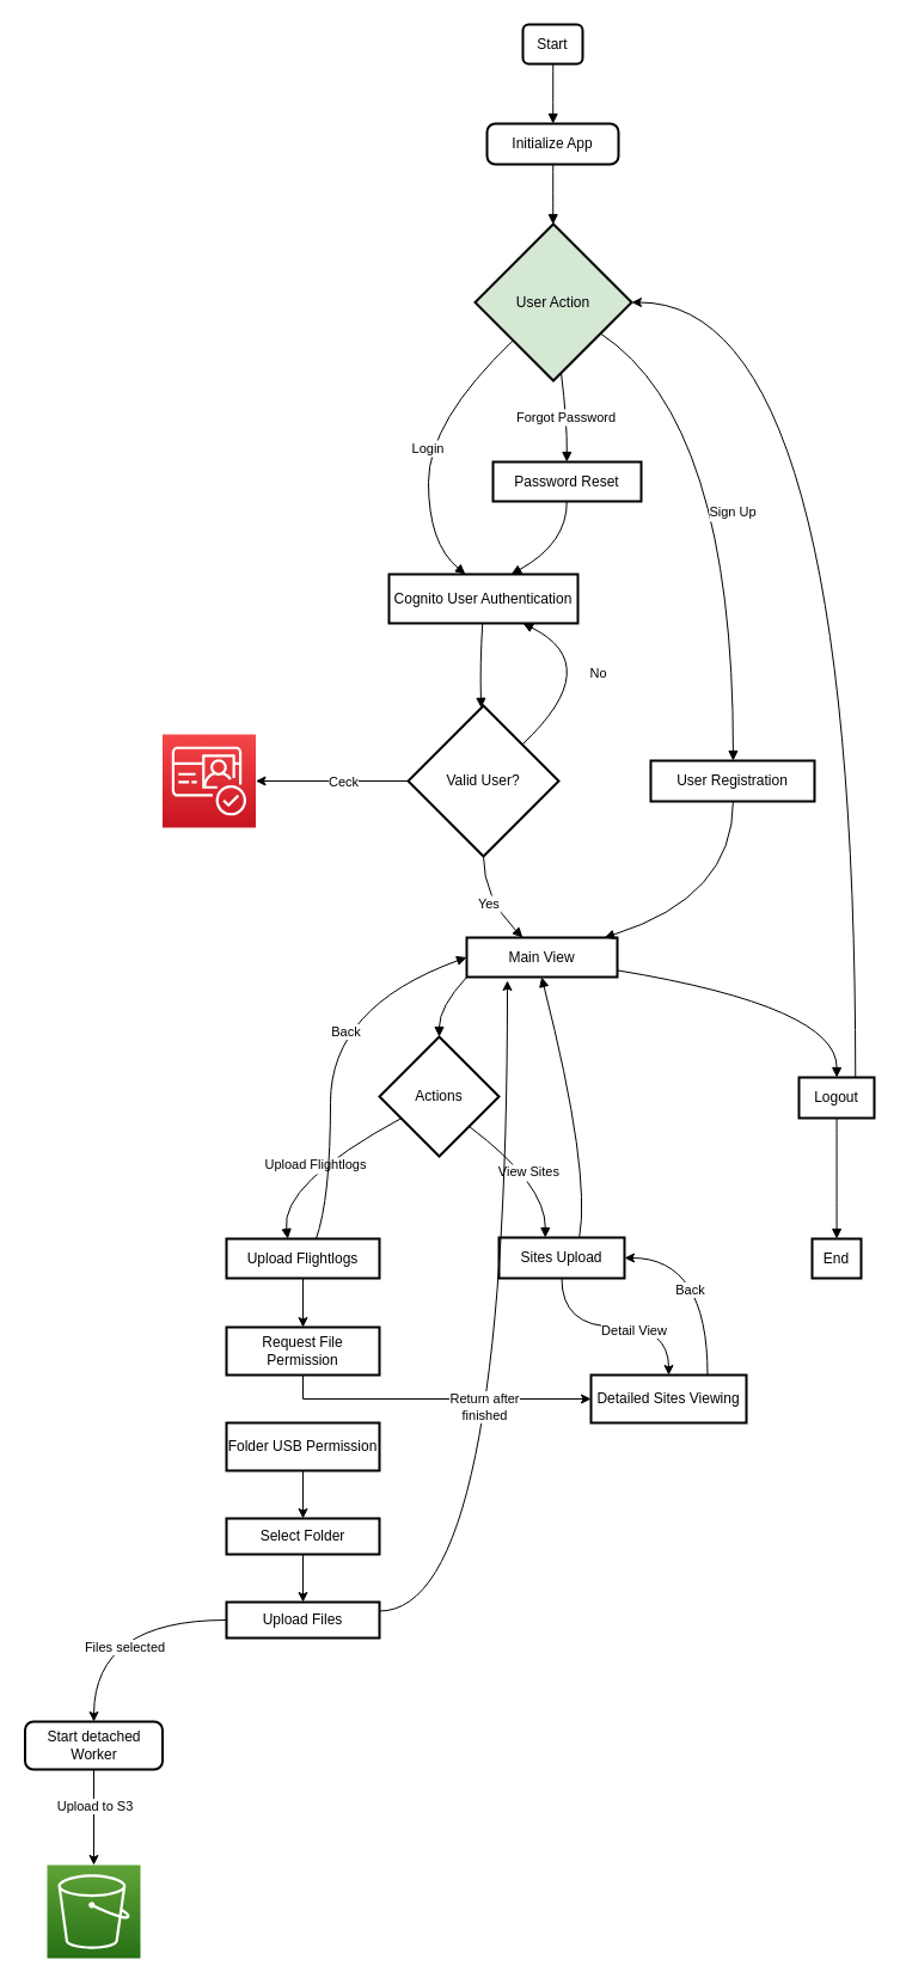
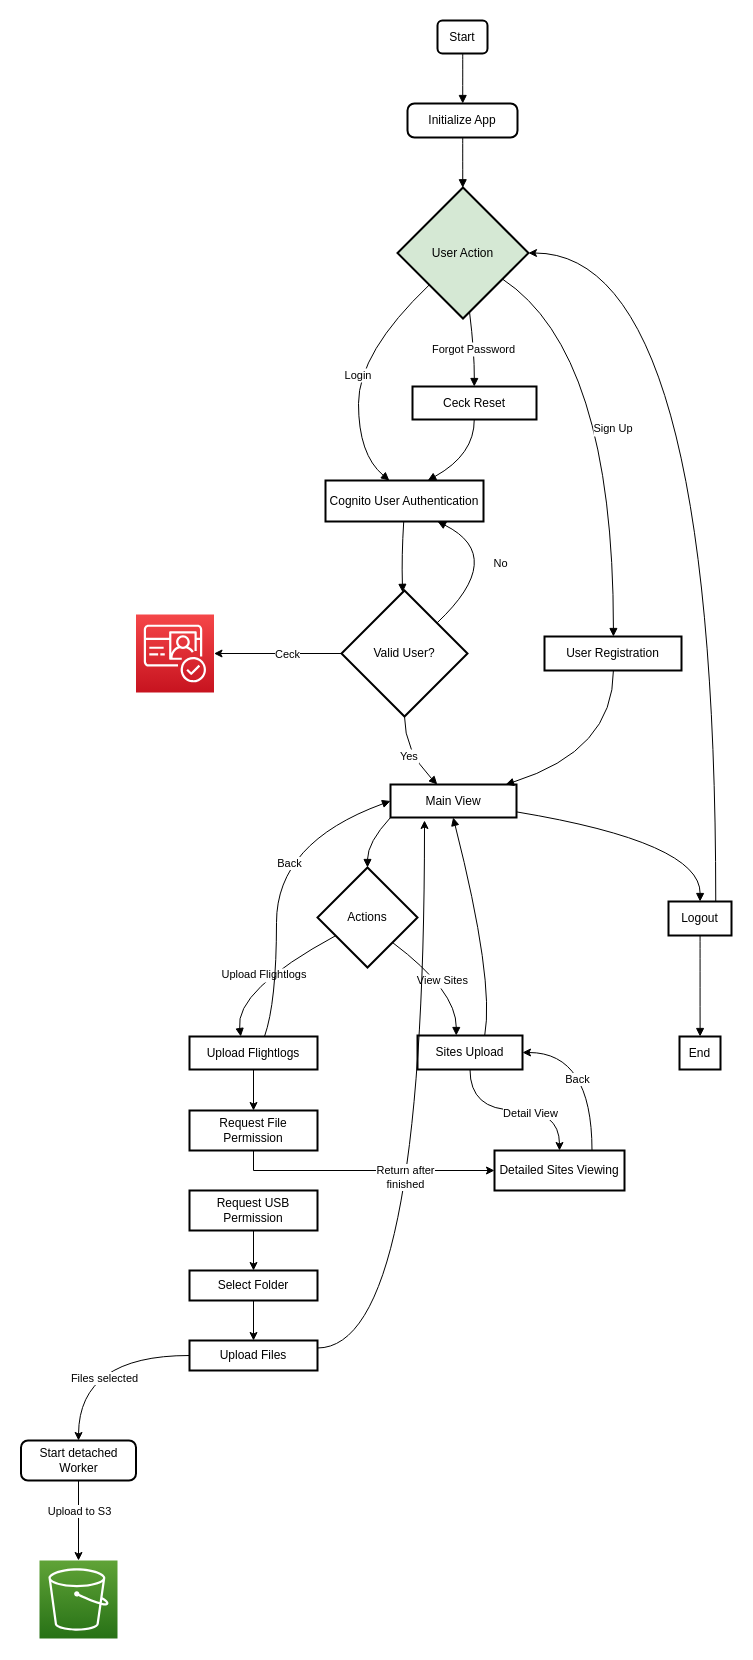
  <mxCell id="0" />
  <mxCell id="1" parent="0" />
  <mxCell id="2" value="Start" style="whiteSpace=wrap;strokeWidth=2;rounded=1;" parent="1" vertex="1"><mxGeometry x="437" width="50" height="33" as="geometry" y="20" /></mxCell>
  <mxCell id="3" value="Initialize App" style="rounded=1;absoluteArcSize=1;arcSize=14;whiteSpace=wrap;strokeWidth=2;" parent="1" vertex="1"><mxGeometry x="407" y="103" width="110" height="34" as="geometry" /></mxCell>
  <mxCell id="4" value="User Action" style="rhombus;strokeWidth=2;whiteSpace=wrap;fillColor=#d5e8d4;" parent="1" vertex="1"><mxGeometry x="397" y="187" width="131" height="131" as="geometry" /></mxCell>
  <mxCell id="5" value="Cognito User Authentication" style="whiteSpace=wrap;strokeWidth=2;" parent="1" vertex="1"><mxGeometry x="325" y="480" width="158" height="41" as="geometry" /></mxCell>
  <mxCell id="6" value="User Registration" style="whiteSpace=wrap;strokeWidth=2;" parent="1" vertex="1"><mxGeometry x="544" y="636" width="137" height="34" as="geometry" /></mxCell>
  <mxCell id="7" style="edgeStyle=orthogonalEdgeStyle;rounded=0;orthogonalLoop=1;jettySize=auto;html=1;exitX=0;exitY=0.5;exitDx=0;exitDy=0;entryX=1;entryY=0.5;entryDx=0;entryDy=0;entryPerimeter=0;" edge="1" parent="1" source="9" target="57"><mxGeometry relative="1" as="geometry" /></mxCell>
  <mxCell id="8" value="Ceck" style="edgeLabel;html=1;align=center;verticalAlign=middle;resizable=0;points=[];" vertex="1" connectable="0" parent="7"><mxGeometry x="-0.137" relative="1" as="geometry"><mxPoint as="offset" /></mxGeometry></mxCell>
  <mxCell id="9" value="Valid User?" style="rhombus;strokeWidth=2;whiteSpace=wrap;" parent="1" vertex="1"><mxGeometry x="341" y="590" width="126" height="126" as="geometry" /></mxCell>
  <mxCell id="10" value="Main View" style="whiteSpace=wrap;strokeWidth=2;fillStyle=solid;fillColor=#FFFFFF;" parent="1" vertex="1"><mxGeometry x="390" y="784" width="126" height="33" as="geometry" /></mxCell>
- <mxCell id="11" value="Password Reset" style="whiteSpace=wrap;strokeWidth=2;" parent="1" vertex="1"><mxGeometry x="412" y="386" width="124" height="33" as="geometry" /></mxCell>
+ <mxCell id="11" value="Ceck Reset" style="whiteSpace=wrap;strokeWidth=2;" parent="1" vertex="1"><mxGeometry x="412" y="386" width="124" height="33" as="geometry" /></mxCell>
  <mxCell id="12" value="Actions" style="rhombus;strokeWidth=2;whiteSpace=wrap;" parent="1" vertex="1"><mxGeometry x="317" y="867" width="100" height="100" as="geometry" /></mxCell>
  <mxCell id="13" style="edgeStyle=orthogonalEdgeStyle;rounded=0;orthogonalLoop=1;jettySize=auto;html=1;exitX=0.5;exitY=1;exitDx=0;exitDy=0;entryX=0.5;entryY=0;entryDx=0;entryDy=0;" edge="1" parent="1" source="14" target="40"><mxGeometry relative="1" as="geometry" /></mxCell>
  <mxCell id="14" value="Upload Flightlogs" style="whiteSpace=wrap;strokeWidth=2;" parent="1" vertex="1"><mxGeometry x="189" y="1036" width="128" height="33" as="geometry" /></mxCell>
  <mxCell id="15" style="orthogonalLoop=1;jettySize=auto;html=1;exitX=0.5;exitY=1;exitDx=0;exitDy=0;entryX=0.5;entryY=0;entryDx=0;entryDy=0;edgeStyle=orthogonalEdgeStyle;curved=1;" edge="1" parent="1" source="17" target="54"><mxGeometry relative="1" as="geometry" /></mxCell>
  <mxCell id="16" value="Detail View" style="edgeLabel;html=1;align=center;verticalAlign=middle;resizable=0;points=[];" vertex="1" connectable="0" parent="15"><mxGeometry x="0.173" y="-2" relative="1" as="geometry"><mxPoint y="1" as="offset" /></mxGeometry></mxCell>
  <mxCell id="17" value="Sites Upload" style="whiteSpace=wrap;strokeWidth=2;" parent="1" vertex="1"><mxGeometry x="417" y="1035" width="105" height="34" as="geometry" /></mxCell>
  <mxCell id="18" style="edgeStyle=orthogonalEdgeStyle;orthogonalLoop=1;jettySize=auto;html=1;exitX=0.75;exitY=0;exitDx=0;exitDy=0;entryX=1;entryY=0.5;entryDx=0;entryDy=0;curved=1;" edge="1" parent="1" source="19" target="4"><mxGeometry relative="1" as="geometry" /></mxCell>
  <mxCell id="19" value="Logout" style="whiteSpace=wrap;strokeWidth=2;" parent="1" vertex="1"><mxGeometry x="668" y="901" width="63" height="34" as="geometry" /></mxCell>
  <mxCell id="20" value="End" style="whiteSpace=wrap;strokeWidth=2;" parent="1" vertex="1"><mxGeometry x="679" y="1036" width="41" height="33" as="geometry" /></mxCell>
  <mxCell id="21" value="" style="curved=1;startArrow=none;endArrow=block;exitX=0.505;exitY=1.012;entryX=0.502;entryY=0.012;" parent="1" source="2" target="3" edge="1"><mxGeometry relative="1" as="geometry"><Array as="points" /></mxGeometry></mxCell>
  <mxCell id="22" value="" style="curved=1;startArrow=none;endArrow=block;exitX=0.502;exitY=0.999;entryX=0.498;entryY=-0.0;" parent="1" source="3" target="4" edge="1"><mxGeometry relative="1" as="geometry"><Array as="points" /></mxGeometry></mxCell>
  <mxCell id="23" value="Login" style="curved=1;startArrow=none;endArrow=block;exitX=-0.0;exitY=0.973;entryX=0.405;entryY=0.004;" parent="1" source="4" target="5" edge="1"><mxGeometry relative="1" as="geometry"><Array as="points"><mxPoint x="358" y="352" /><mxPoint x="358" y="454" /></Array></mxGeometry></mxCell>
  <mxCell id="24" value="Sign Up" style="curved=1;startArrow=none;endArrow=block;exitX=0.997;exitY=0.828;entryX=0.503;entryY=-0.001;" parent="1" source="4" target="6" edge="1"><mxGeometry relative="1" as="geometry"><Array as="points"><mxPoint x="613" y="352" /></Array></mxGeometry></mxCell>
  <mxCell id="25" value="" style="curved=1;startArrow=none;endArrow=block;exitX=0.495;exitY=1.016;entryX=0.485;entryY=-0.001;" parent="1" source="5" target="9" edge="1"><mxGeometry relative="1" as="geometry"><Array as="points"><mxPoint x="401" y="556" /></Array></mxGeometry></mxCell>
  <mxCell id="26" value="Yes" style="curved=1;startArrow=none;endArrow=block;entryX=0.371;entryY=-0.001;exitX=0.5;exitY=1;exitDx=0;exitDy=0;" parent="1" source="9" target="10" edge="1"><mxGeometry relative="1" as="geometry"><Array as="points"><mxPoint x="404" y="750" /></Array><mxPoint x="404" y="690" as="sourcePoint" /></mxGeometry></mxCell>
  <mxCell id="27" value="No" style="curved=1;startArrow=none;endArrow=block;exitX=1.001;exitY=0.029;entryX=0.716;entryY=1.016;" parent="1" source="9" target="5" edge="1"><mxGeometry relative="1" as="geometry"><Array as="points"><mxPoint x="507" y="556" /></Array></mxGeometry></mxCell>
  <mxCell id="28" value="" style="curved=1;startArrow=none;endArrow=block;exitX=0.503;exitY=0.987;entryX=0.914;entryY=-0.001;" parent="1" source="6" target="10" edge="1"><mxGeometry relative="1" as="geometry"><Array as="points"><mxPoint x="613" y="750" /></Array></mxGeometry></mxCell>
  <mxCell id="29" value="Forgot Password" style="curved=1;startArrow=none;endArrow=block;exitX=0.555;exitY=0.997;entryX=0.498;entryY=0.005;" parent="1" source="4" target="11" edge="1"><mxGeometry relative="1" as="geometry"><Array as="points"><mxPoint x="474" y="352" /></Array></mxGeometry></mxCell>
  <mxCell id="30" value="" style="curved=1;startArrow=none;endArrow=block;exitX=0.498;exitY=1.017;entryX=0.646;entryY=0.004;" parent="1" source="11" target="5" edge="1"><mxGeometry relative="1" as="geometry"><Array as="points"><mxPoint x="474" y="454" /></Array></mxGeometry></mxCell>
  <mxCell id="31" value="" style="curved=1;startArrow=none;endArrow=block;exitX=0;exitY=1;entryX=0.5;entryY=0;entryDx=0;entryDy=0;exitDx=0;exitDy=0;" parent="1" source="10" target="12" edge="1"><mxGeometry relative="1" as="geometry"><Array as="points"><mxPoint x="367" y="842" /></Array></mxGeometry></mxCell>
  <mxCell id="32" value="Upload Flightlogs" style="curved=1;startArrow=none;endArrow=block;exitX=0.001;exitY=0.785;entryX=0.403;entryY=0.011;" parent="1" source="12" target="14" edge="1"><mxGeometry relative="1" as="geometry"><Array as="points"><mxPoint x="234" y="990" /></Array></mxGeometry></mxCell>
  <mxCell id="33" value="View Sites" style="curved=1;startArrow=none;endArrow=block;exitX=1;exitY=1;entryX=0.371;entryY=0.008;exitDx=0;exitDy=0;" parent="1" source="12" target="17" edge="1"><mxGeometry relative="1" as="geometry"><Array as="points"><mxPoint x="456" y="990" /></Array></mxGeometry></mxCell>
  <mxCell id="34" value="" style="curved=1;startArrow=none;endArrow=block;exitX=0.584;exitY=0.011;entryX=0;entryY=0.5;entryDx=0;entryDy=0;" parent="1" source="14" target="10" edge="1"><mxGeometry relative="1" as="geometry"><Array as="points"><mxPoint x="276" y="1002" /><mxPoint x="276" y="842" /></Array><mxPoint x="384" y="801" as="targetPoint" /></mxGeometry></mxCell>
  <mxCell id="35" value="Back" style="edgeLabel;html=1;align=center;verticalAlign=middle;resizable=0;points=[];" vertex="1" connectable="0" parent="34"><mxGeometry x="0.11" y="-12" relative="1" as="geometry"><mxPoint as="offset" /></mxGeometry></mxCell>
  <mxCell id="36" value="" style="curved=1;startArrow=none;endArrow=block;exitX=0.638;exitY=0.008;entryX=0.497;entryY=1.012;" parent="1" source="17" target="10" edge="1"><mxGeometry relative="1" as="geometry"><Array as="points"><mxPoint x="494" y="980" /></Array></mxGeometry></mxCell>
  <mxCell id="37" value="" style="curved=1;startArrow=none;endArrow=block;exitX=0.997;exitY=0.828;entryX=0.501;entryY=-0.005;" parent="1" source="10" target="19" edge="1"><mxGeometry relative="1" as="geometry"><Array as="points"><mxPoint x="700" y="842" /></Array></mxGeometry></mxCell>
  <mxCell id="38" value="" style="curved=1;startArrow=none;endArrow=block;exitX=0.501;exitY=0.983;entryX=0.502;entryY=0.011;" parent="1" source="19" target="20" edge="1"><mxGeometry relative="1" as="geometry"><Array as="points" /></mxGeometry></mxCell>
  <mxCell id="39" style="edgeStyle=orthogonalEdgeStyle;rounded=0;orthogonalLoop=1;jettySize=auto;html=1;exitX=0.5;exitY=1;exitDx=0;exitDy=0;" edge="1" parent="1" source="40" target="54"><mxGeometry relative="1" as="geometry" /></mxCell>
  <mxCell id="40" value="Request File Permission" style="whiteSpace=wrap;strokeWidth=2;" vertex="1" parent="1"><mxGeometry x="189" y="1110" width="128" height="40" as="geometry" /></mxCell>
  <mxCell id="41" style="edgeStyle=orthogonalEdgeStyle;rounded=0;orthogonalLoop=1;jettySize=auto;html=1;exitX=0.5;exitY=1;exitDx=0;exitDy=0;entryX=0.5;entryY=0;entryDx=0;entryDy=0;" edge="1" parent="1" source="42" target="44"><mxGeometry relative="1" as="geometry" /></mxCell>
- <mxCell id="42" value="Folder USB Permission" style="whiteSpace=wrap;strokeWidth=2;" vertex="1" parent="1"><mxGeometry x="189" y="1190" width="128" height="40" as="geometry" /></mxCell>
+ <mxCell id="42" value="Request USB Permission" style="whiteSpace=wrap;strokeWidth=2;" vertex="1" parent="1"><mxGeometry x="189" y="1190" width="128" height="40" as="geometry" /></mxCell>
  <mxCell id="43" style="edgeStyle=orthogonalEdgeStyle;rounded=0;orthogonalLoop=1;jettySize=auto;html=1;exitX=0.5;exitY=1;exitDx=0;exitDy=0;entryX=0.5;entryY=0;entryDx=0;entryDy=0;" edge="1" parent="1" source="44" target="49"><mxGeometry relative="1" as="geometry" /></mxCell>
  <mxCell id="44" value="Select Folder" style="whiteSpace=wrap;strokeWidth=2;" vertex="1" parent="1"><mxGeometry x="189" y="1270" width="128" height="30" as="geometry" /></mxCell>
  <mxCell id="45" style="edgeStyle=orthogonalEdgeStyle;orthogonalLoop=1;jettySize=auto;html=1;exitX=0;exitY=0.5;exitDx=0;exitDy=0;entryX=0.5;entryY=0;entryDx=0;entryDy=0;curved=1;" edge="1" parent="1" source="49"><mxGeometry relative="1" as="geometry"><mxPoint x="78" y="1440" as="targetPoint" /></mxGeometry></mxCell>
  <mxCell id="46" value="Files selected" style="edgeLabel;html=1;align=center;verticalAlign=middle;resizable=0;points=[];" vertex="1" connectable="0" parent="45"><mxGeometry x="-0.122" y="22" relative="1" as="geometry"><mxPoint as="offset" /></mxGeometry></mxCell>
  <mxCell id="47" style="edgeStyle=orthogonalEdgeStyle;orthogonalLoop=1;jettySize=auto;html=1;exitX=1;exitY=0.25;exitDx=0;exitDy=0;curved=1;" edge="1" parent="1" source="49"><mxGeometry relative="1" as="geometry"><mxPoint x="424" y="820" as="targetPoint" /><Array as="points"><mxPoint x="424" y="1348" /></Array></mxGeometry></mxCell>
  <mxCell id="48" value="Return after&lt;br&gt;finished" style="edgeLabel;html=1;align=center;verticalAlign=middle;resizable=0;points=[];" vertex="1" connectable="0" parent="47"><mxGeometry x="-0.122" y="20" relative="1" as="geometry"><mxPoint y="1" as="offset" /></mxGeometry></mxCell>
  <mxCell id="49" value="Upload Files" style="whiteSpace=wrap;strokeWidth=2;" vertex="1" parent="1"><mxGeometry x="189" y="1340" width="128" height="30" as="geometry" /></mxCell>
  <mxCell id="50" style="edgeStyle=orthogonalEdgeStyle;rounded=0;orthogonalLoop=1;jettySize=auto;html=1;exitX=0.5;exitY=1;exitDx=0;exitDy=0;entryX=0.5;entryY=0;entryDx=0;entryDy=0;entryPerimeter=0;" edge="1" parent="1" source="56" target="55"><mxGeometry relative="1" as="geometry" /></mxCell>
  <mxCell id="51" value="Upload to S3" style="edgeLabel;html=1;align=center;verticalAlign=middle;resizable=0;points=[];" vertex="1" connectable="0" parent="50"><mxGeometry x="-0.25" relative="1" as="geometry"><mxPoint as="offset" /></mxGeometry></mxCell>
  <mxCell id="52" style="edgeStyle=orthogonalEdgeStyle;orthogonalLoop=1;jettySize=auto;html=1;exitX=0.75;exitY=0;exitDx=0;exitDy=0;entryX=1;entryY=0.5;entryDx=0;entryDy=0;curved=1;" edge="1" parent="1" source="54" target="17"><mxGeometry relative="1" as="geometry" /></mxCell>
  <mxCell id="53" value="Back" style="edgeLabel;html=1;align=center;verticalAlign=middle;resizable=0;points=[];" vertex="1" connectable="0" parent="52"><mxGeometry x="-0.14" y="16" relative="1" as="geometry"><mxPoint x="1" as="offset" /></mxGeometry></mxCell>
  <mxCell id="54" value="Detailed Sites Viewing" style="whiteSpace=wrap;strokeWidth=2;" vertex="1" parent="1"><mxGeometry x="494" y="1150" width="130" height="40" as="geometry" /></mxCell>
  <mxCell id="55" value="" style="sketch=0;points=[[0,0,0],[0.25,0,0],[0.5,0,0],[0.75,0,0],[1,0,0],[0,1,0],[0.25,1,0],[0.5,1,0],[0.75,1,0],[1,1,0],[0,0.25,0],[0,0.5,0],[0,0.75,0],[1,0.25,0],[1,0.5,0],[1,0.75,0]];outlineConnect=0;fontColor=#232F3E;gradientColor=#60A337;gradientDirection=north;fillColor=#277116;strokeColor=#ffffff;dashed=0;verticalLabelPosition=bottom;verticalAlign=top;align=center;html=1;fontSize=12;fontStyle=0;aspect=fixed;shape=mxgraph.aws4.resourceIcon;resIcon=mxgraph.aws4.s3;" vertex="1" parent="1"><mxGeometry x="39" y="1560" width="78" height="78" as="geometry" /></mxCell>
  <mxCell id="56" value="Start detached Worker" style="rounded=1;absoluteArcSize=1;arcSize=14;whiteSpace=wrap;strokeWidth=2;" vertex="1" parent="1"><mxGeometry x="20.5" y="1440" width="115" height="40" as="geometry" /></mxCell>
  <mxCell id="57" value="" style="sketch=0;points=[[0,0,0],[0.25,0,0],[0.5,0,0],[0.75,0,0],[1,0,0],[0,1,0],[0.25,1,0],[0.5,1,0],[0.75,1,0],[1,1,0],[0,0.25,0],[0,0.5,0],[0,0.75,0],[1,0.25,0],[1,0.5,0],[1,0.75,0]];outlineConnect=0;fontColor=#232F3E;gradientColor=#F54749;gradientDirection=north;fillColor=#C7131F;strokeColor=#ffffff;dashed=0;verticalLabelPosition=bottom;verticalAlign=top;align=center;html=1;fontSize=12;fontStyle=0;aspect=fixed;shape=mxgraph.aws4.resourceIcon;resIcon=mxgraph.aws4.cognito;" vertex="1" parent="1"><mxGeometry x="135.5" y="614" width="78" height="78" as="geometry" /></mxCell>
